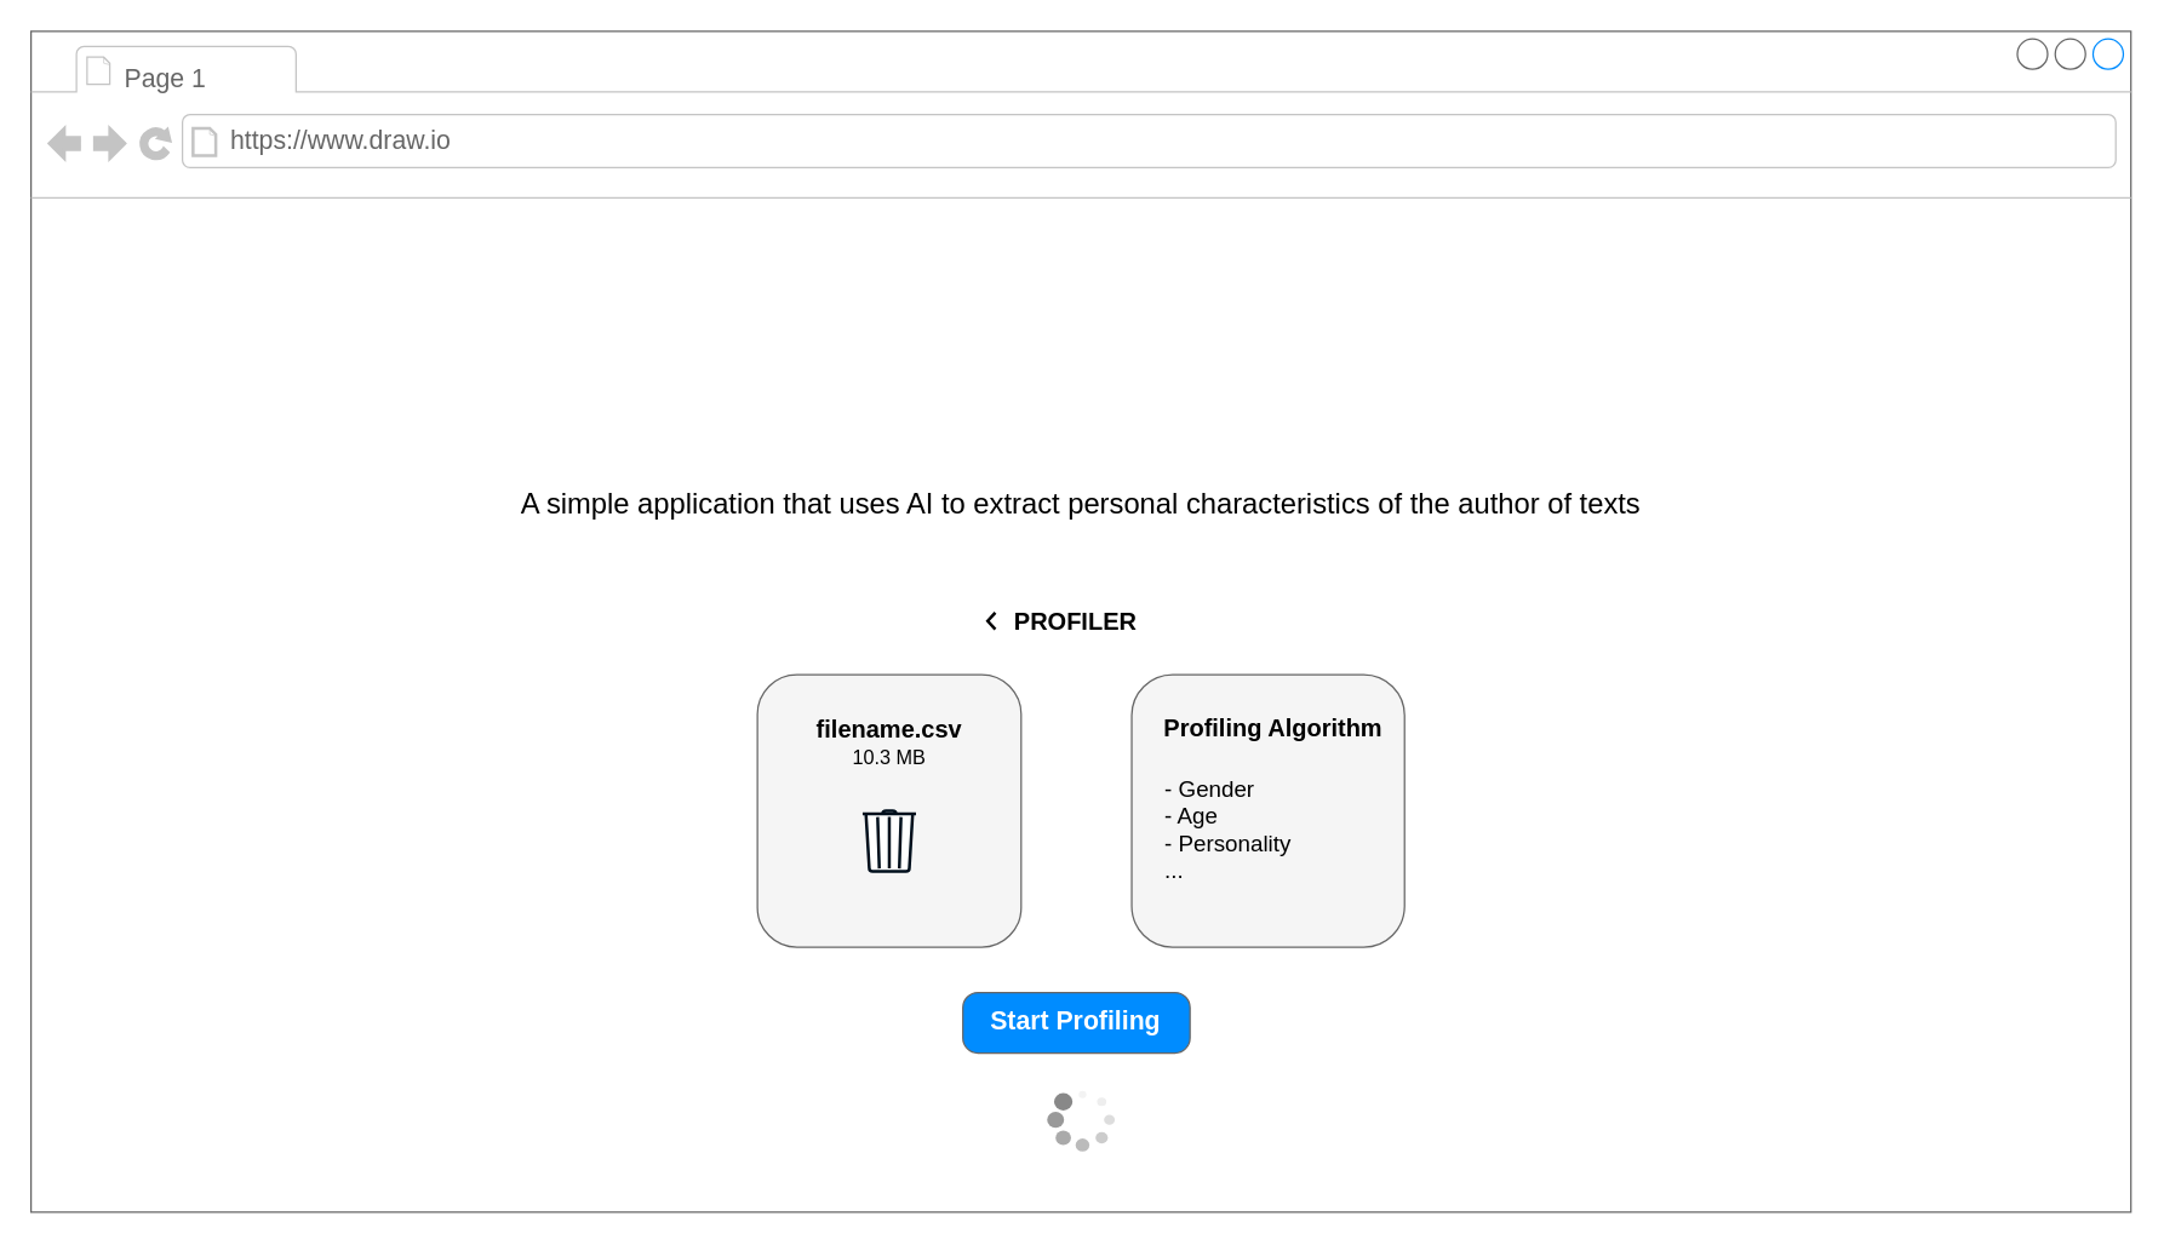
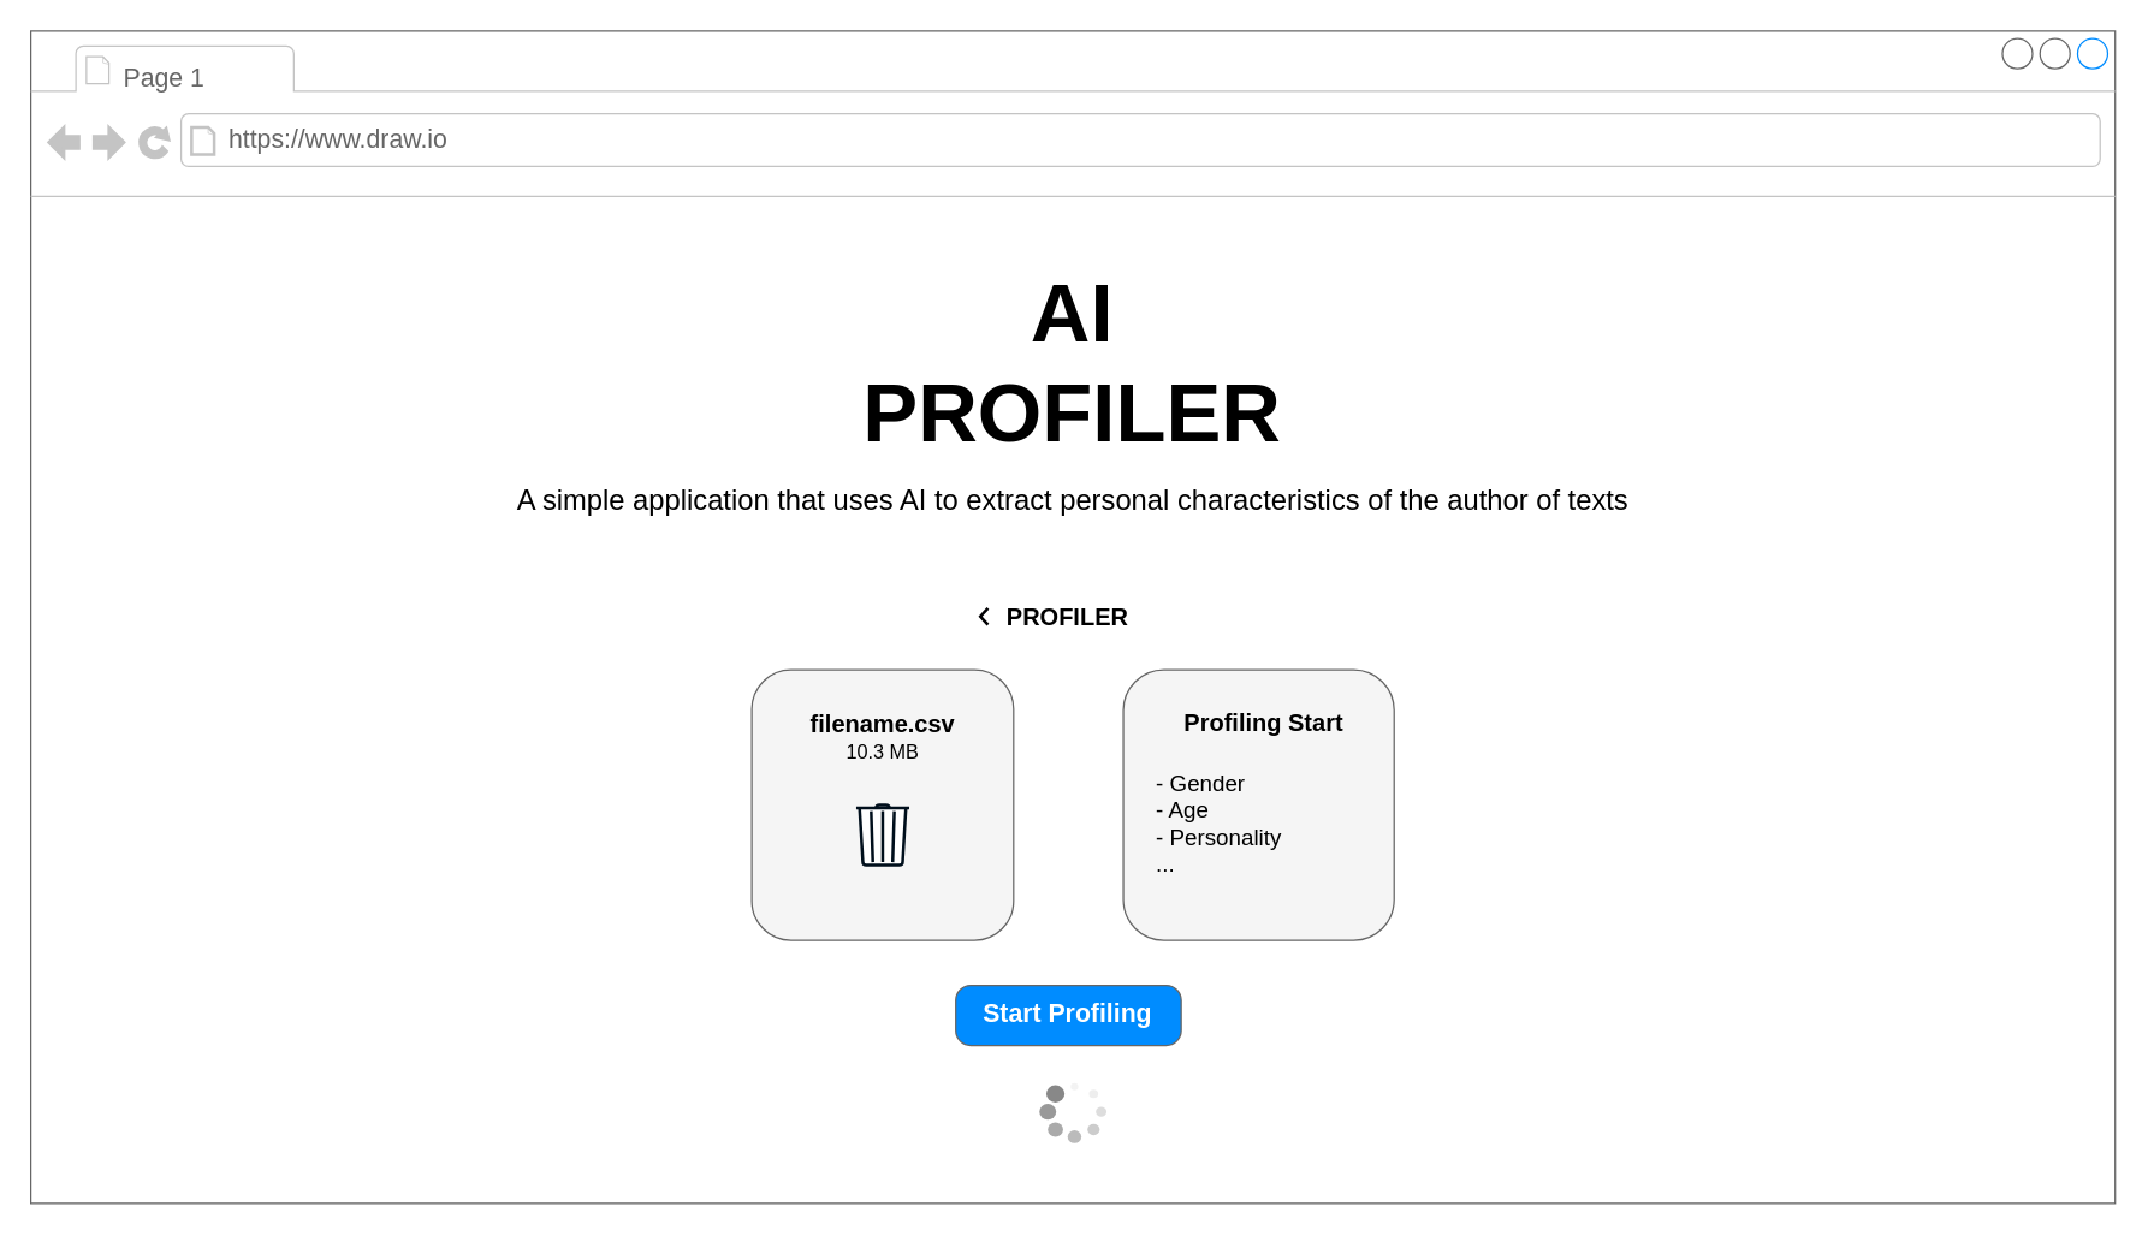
  <mxCell id="0" />
  <mxCell id="1" parent="0" />
  <mxCell id="2" value="" style="strokeWidth=1;shadow=0;dashed=0;align=center;shape=mxgraph.mockup.containers.browserWindow;rSize=0;strokeColor=#666666;strokeColor2=#008cff;strokeColor3=#c4c4c4;mainText=,;recursiveResize=0;fontSize=24;html=1;aspect=fixed;" vertex="1" parent="1"><mxGeometry y="20" width="1386.67" height="780" as="geometry" x="20" /></mxCell>
  <mxCell id="3" value="Page 1" style="strokeWidth=1;shadow=0;dashed=0;align=center;html=1;shape=mxgraph.mockup.containers.anchor;fontSize=17;fontColor=#666666;align=left;whiteSpace=wrap;" vertex="1" parent="2"><mxGeometry x="60" y="12" width="155" height="40" as="geometry" /></mxCell>
  <mxCell id="4" value="https://www.draw.io" style="strokeWidth=1;shadow=0;dashed=0;align=center;html=1;shape=mxgraph.mockup.containers.anchor;rSize=0;fontSize=17;fontColor=#666666;align=left;" vertex="1" parent="2"><mxGeometry x="130" y="60" width="250" height="26" as="geometry" /></mxCell>
+ <mxCell id="5" value="AI PROFILER" style="text;html=1;strokeColor=none;fillColor=none;align=center;verticalAlign=middle;whiteSpace=wrap;rounded=0;fontSize=55;fontStyle=1;" vertex="1" parent="2"><mxGeometry x="528.33" y="150" width="330" height="140" as="geometry" /></mxCell>
  <mxCell id="6" value="A simple application that uses AI to extract personal characteristics of the author of texts" style="text;spacingTop=-5;whiteSpace=wrap;html=1;align=center;fontSize=19;fontFamily=Helvetica;fillColor=none;strokeColor=none;" vertex="1" parent="2"><mxGeometry x="296.87" y="300" width="792.92" height="30" as="geometry" /></mxCell>
  <mxCell id="7" value="" style="rounded=1;whiteSpace=wrap;html=1;fillColor=#f5f5f5;fontColor=#333333;strokeColor=#666666;fontSize=19;" vertex="1" parent="2"><mxGeometry x="479.67" y="425" width="174.17" height="180" as="geometry" /></mxCell>
  <mxCell id="8" value="PROFILER" style="text;html=1;strokeColor=none;fillColor=none;align=center;verticalAlign=middle;whiteSpace=wrap;rounded=0;fontSize=16;fontStyle=1" vertex="1" parent="2"><mxGeometry x="587.27" y="380" width="206.16" height="20" as="geometry" /></mxCell>
  <mxCell id="9" value="" style="html=1;verticalLabelPosition=bottom;labelBackgroundColor=#ffffff;verticalAlign=top;shadow=0;dashed=0;strokeWidth=2;shape=mxgraph.ios7.misc.left;strokeColor=#000103;" vertex="1" parent="2"><mxGeometry x="631.75" y="384" width="5" height="11" as="geometry" /></mxCell>
  <mxCell id="10" value="" style="rounded=1;whiteSpace=wrap;html=1;fillColor=#f5f5f5;fontColor=#333333;strokeColor=#666666;fontSize=19;" vertex="1" parent="2"><mxGeometry x="726.84" y="425" width="180.17" height="180" as="geometry" /></mxCell>
- <mxCell id="11" value="Profiling Algorithm" style="text;html=1;strokeColor=none;fillColor=none;align=center;verticalAlign=middle;whiteSpace=wrap;rounded=0;fontSize=16;fontStyle=1" vertex="1" parent="2"><mxGeometry x="743.93" y="445" width="153.08" height="30" as="geometry" /></mxCell>
+ <mxCell id="11" value="Profiling Start" style="text;html=1;strokeColor=none;fillColor=none;align=center;verticalAlign=middle;whiteSpace=wrap;rounded=0;fontSize=16;fontStyle=1" vertex="1" parent="2"><mxGeometry x="743.93" y="445" width="153.08" height="30" as="geometry" /></mxCell>
  <mxCell id="12" value="&lt;div style=&quot;font-size: 15px;&quot;&gt;- Gender&lt;/div&gt;&lt;div style=&quot;font-size: 15px;&quot;&gt;- Age&lt;/div&gt;&lt;div style=&quot;font-size: 15px;&quot;&gt;- Personality&lt;br&gt;&lt;/div&gt;&lt;div style=&quot;font-size: 15px;&quot;&gt;...&lt;br style=&quot;font-size: 15px;&quot;&gt;&lt;/div&gt;" style="strokeWidth=1;shadow=0;dashed=0;align=center;html=1;shape=mxgraph.mockup.text.bulletedList;textColor=#666666;mainText=,,,,;textSize=17;bulletStyle=none;strokeColor=none;fillColor=none;align=left;verticalAlign=top;fontSize=15;fontColor=#000000;" vertex="1" parent="2"><mxGeometry x="747.01" y="485" width="76.5" height="100" as="geometry" /></mxCell>
  <mxCell id="13" value="Start Profiling" style="strokeWidth=1;shadow=0;dashed=0;align=center;html=1;shape=mxgraph.mockup.buttons.button;strokeColor=#666666;fontColor=#ffffff;mainText=;buttonStyle=round;fontSize=17;fontStyle=1;fillColor=#008cff;whiteSpace=wrap;" vertex="1" parent="2"><mxGeometry x="615.34" y="635" width="150" height="40" as="geometry" /></mxCell>
  <mxCell id="14" value="" style="verticalLabelPosition=bottom;shadow=0;dashed=0;align=center;html=1;verticalAlign=top;strokeWidth=1;shape=mxgraph.mockup.misc.loading_circle_1;pointerEvents=1" vertex="1" parent="2"><mxGeometry x="671" y="700" width="44.66" height="40" as="geometry" /></mxCell>
  <mxCell id="15" value="&lt;div style=&quot;font-size: 16px;&quot;&gt;&lt;b&gt;filename.csv&lt;/b&gt;&lt;/div&gt;&lt;div&gt;&lt;font style=&quot;font-size: 13px;&quot;&gt;10.3 MB&lt;/font&gt;&lt;br&gt;&lt;/div&gt;" style="text;html=1;strokeColor=none;fillColor=none;align=center;verticalAlign=middle;whiteSpace=wrap;rounded=0;fontSize=15;" vertex="1" parent="2"><mxGeometry x="506.76" y="455" width="120" height="30" as="geometry" /></mxCell>
  <mxCell id="16" value="" style="html=1;verticalLabelPosition=bottom;align=center;labelBackgroundColor=#ffffff;verticalAlign=top;strokeWidth=2;strokeColor=#000F1C;shadow=0;dashed=0;shape=mxgraph.ios7.icons.trashcan;" vertex="1" parent="2"><mxGeometry x="549.14" y="515" width="35.24" height="40" as="geometry" /></mxCell>
